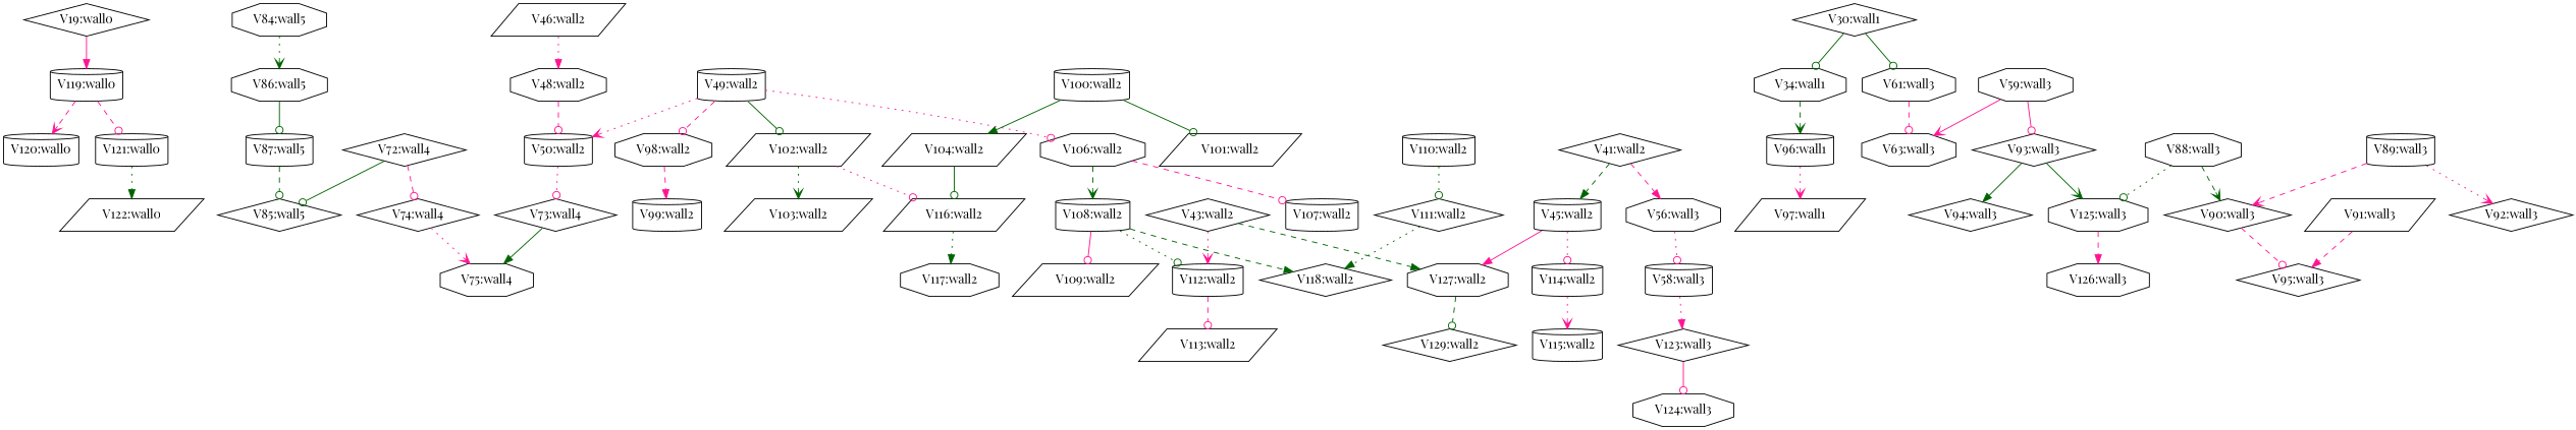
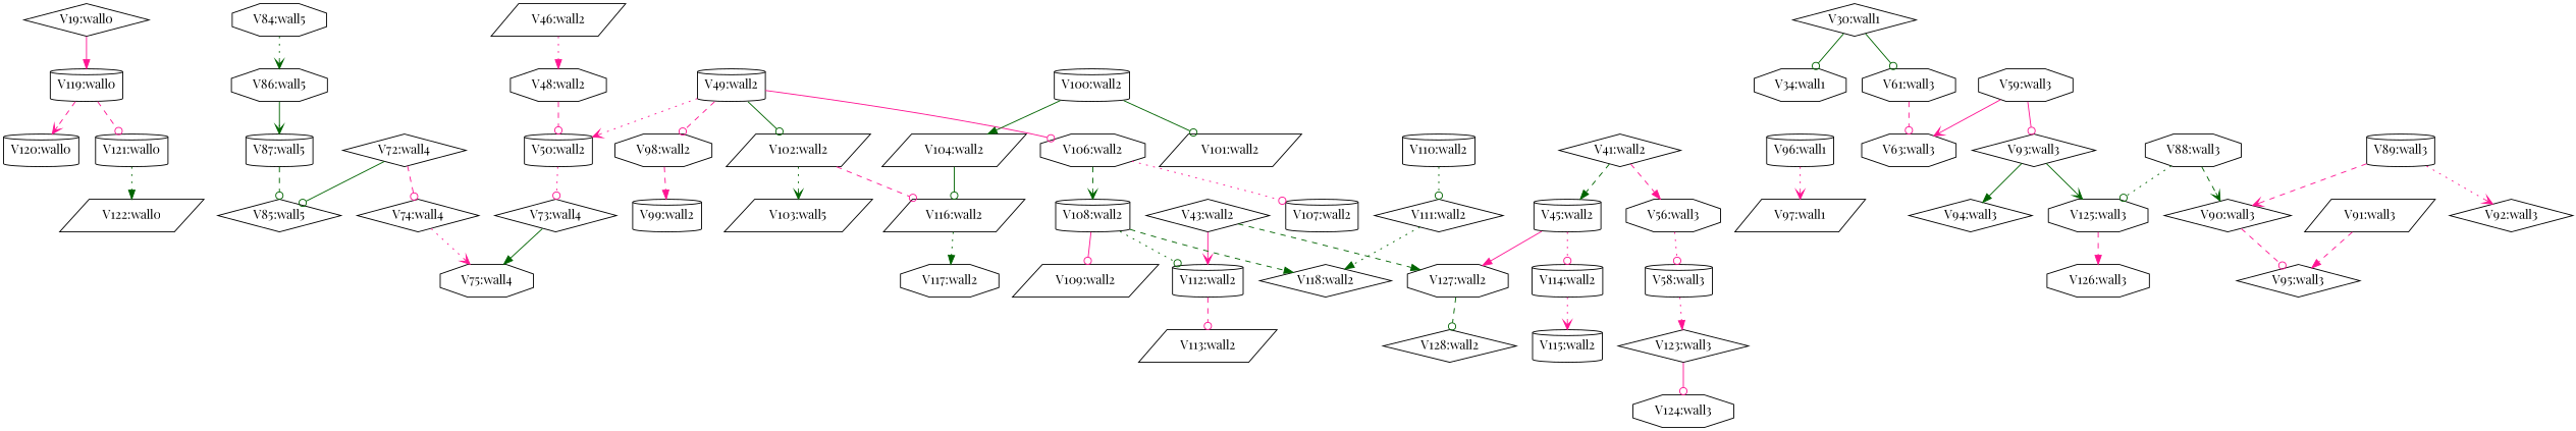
  digraph {
    fontname="Playfair Display"
    node [fontname="Playfair Display" shape=cylinder]
    edge [arrowhead=odot color=deeppink fontname="Playfair Display" style=dashed]
    n1 [label="V19:wall0" shape=diamond]
    n2 [label="V119:wall0"]
    n3 [label="V84:wall5" shape=octagon]
    n4 [label="V86:wall5" shape=octagon]
    n5 [label="V120:wall0"]
    n6 [label="V121:wall0"]
    n7 [label="V30:wall1" shape=diamond]
    n8 [label="V34:wall1" shape=octagon]
    n9 [label="V61:wall3" shape=octagon]
    n10 [label="V96:wall1"]
    n11 [label="V63:wall3" shape=octagon]
    n12 [label="V97:wall1" shape=parallelogram]
    n13 [label="V41:wall2" shape=diamond]
    n14 [label="V45:wall2"]
    n15 [label="V56:wall3" shape=octagon]
    n16 [label="V127:wall2" shape=octagon]
    n17 [label="V114:wall2"]
    n18 [label="V58:wall3"]
    n19 [label="V43:wall2" shape=diamond]
    n20 [label="V112:wall2"]
    n21 [label="V113:wall2" shape=parallelogram]
-   n22 [label="V129:wall2" shape=diamond]
+   n22 [label="V128:wall2" shape=diamond]
    n23 [label="V115:wall2"]
    n24 [label="V46:wall2" shape=parallelogram]
    n25 [label="V48:wall2" shape=octagon]
    n26 [label="V50:wall2"]
    n27 [label="V73:wall4" shape=diamond]
    n28 [label="V75:wall4" shape=octagon]
    n29 [label="V49:wall2"]
    n30 [label="V98:wall2" shape=octagon]
    n31 [label="V102:wall2" shape=parallelogram]
    n32 [label="V106:wall2" shape=octagon]
    n33 [label="V99:wall2"]
-   n34 [label="V103:wall2" shape=parallelogram]
+   n34 [label="V103:wall5" shape=parallelogram]
    n35 [label="V116:wall2" shape=parallelogram]
    n36 [label="V107:wall2"]
    n37 [label="V108:wall2"]
    n38 [label="V123:wall3" shape=diamond]
    n39 [label="V88:wall3" shape=octagon]
    n40 [label="V90:wall3" shape=diamond]
    n41 [label="V125:wall3" shape=octagon]
    n42 [label="V124:wall3" shape=octagon]
    n43 [label="V59:wall3" shape=octagon]
    n44 [label="V93:wall3" shape=diamond]
    n45 [label="V94:wall3" shape=diamond]
    n46 [label="V72:wall4" shape=diamond]
    n47 [label="V74:wall4" shape=diamond]
    n48 [label="V85:wall5" shape=diamond]
    n49 [label="V87:wall5"]
    n50 [label="V95:wall3" shape=diamond]
    n51 [label="V126:wall3" shape=octagon]
    n52 [label="V89:wall3"]
    n53 [label="V92:wall3" shape=diamond]
    n54 [label="V91:wall3" shape=parallelogram]
    n55 [label="V100:wall2"]
    n56 [label="V101:wall2" shape=parallelogram]
    n57 [label="V104:wall2" shape=parallelogram]
    n58 [label="V117:wall2" shape=octagon]
    n59 [label="V109:wall2" shape=parallelogram]
    n60 [label="V118:wall2" shape=diamond]
    n61 [label="V110:wall2"]
    n62 [label="V111:wall2" shape=diamond]
    n63 [label="V122:wall0" shape=parallelogram]
    n1 -> n2 [arrowhead=normal style=solid]
    n2 -> n5 [arrowhead=vee]
    n2 -> n6
    n3 -> n4 [arrowhead=vee color=darkgreen style=dotted]
-   n4 -> n49 [color=darkgreen style=solid]
+   n4 -> n49 [arrowhead=vee color=darkgreen style=solid]
    n6 -> n63 [arrowhead=normal color=darkgreen style=dotted]
    n7 -> n8 [color=darkgreen style=solid]
    n7 -> n9 [color=darkgreen style=solid]
-   n8 -> n10 [arrowhead=vee color=darkgreen]
    n9 -> n11
    n10 -> n12 [arrowhead=vee style=dotted]
    n13 -> n14 [arrowhead=normal color=darkgreen]
    n13 -> n15 [arrowhead=normal]
    n14 -> n16 [arrowhead=normal style=solid]
    n14 -> n17 [style=dotted]
    n15 -> n18 [style=dotted]
    n16 -> n22 [color=darkgreen]
    n17 -> n23 [arrowhead=vee style=dotted]
    n18 -> n38 [arrowhead=normal style=dotted]
    n19 -> n16 [arrowhead=normal color=darkgreen]
-   n19 -> n20 [arrowhead=vee style=dotted]
+   n19 -> n20 [arrowhead=vee style=solid]
    n20 -> n21
    n24 -> n25 [arrowhead=normal style=dotted]
    n25 -> n26
    n26 -> n27 [style=dotted]
    n27 -> n28 [arrowhead=normal color=darkgreen style=solid]
    n29 -> n26 [arrowhead=vee style=dotted]
    n29 -> n30
    n29 -> n31 [color=darkgreen style=solid]
-   n29 -> n32 [style=dotted]
+   n29 -> n32 [style=solid]
    n30 -> n33 [arrowhead=normal]
    n31 -> n34 [arrowhead=vee color=darkgreen style=dotted]
-   n31 -> n35 [style=dotted]
-   n32 -> n36
+   n31 -> n35
+   n32 -> n36 [style=dotted]
    n32 -> n37 [arrowhead=vee color=darkgreen]
    n35 -> n58 [arrowhead=normal color=darkgreen style=dotted]
    n37 -> n20 [color=darkgreen style=dotted]
    n37 -> n59 [style=solid]
    n37 -> n60 [arrowhead=normal color=darkgreen]
    n38 -> n42 [style=solid]
    n39 -> n40 [arrowhead=vee color=darkgreen]
    n39 -> n41 [color=darkgreen style=dotted]
    n40 -> n50
    n41 -> n51 [arrowhead=normal]
    n43 -> n11 [arrowhead=vee style=solid]
    n43 -> n44 [style=solid]
    n44 -> n41 [arrowhead=vee color=darkgreen style=solid]
    n44 -> n45 [arrowhead=normal color=darkgreen style=solid]
    n46 -> n47
    n46 -> n48 [color=darkgreen style=solid]
    n47 -> n28 [arrowhead=vee style=dotted]
    n49 -> n48 [color=darkgreen]
    n52 -> n40 [arrowhead=vee]
    n52 -> n53 [arrowhead=vee style=dotted]
    n54 -> n50 [arrowhead=normal]
    n55 -> n56 [color=darkgreen style=solid]
    n55 -> n57 [arrowhead=normal color=darkgreen style=solid]
    n57 -> n35 [color=darkgreen style=solid]
    n61 -> n62 [color=darkgreen style=dotted]
    n62 -> n60 [arrowhead=normal color=darkgreen style=dotted]
  }
